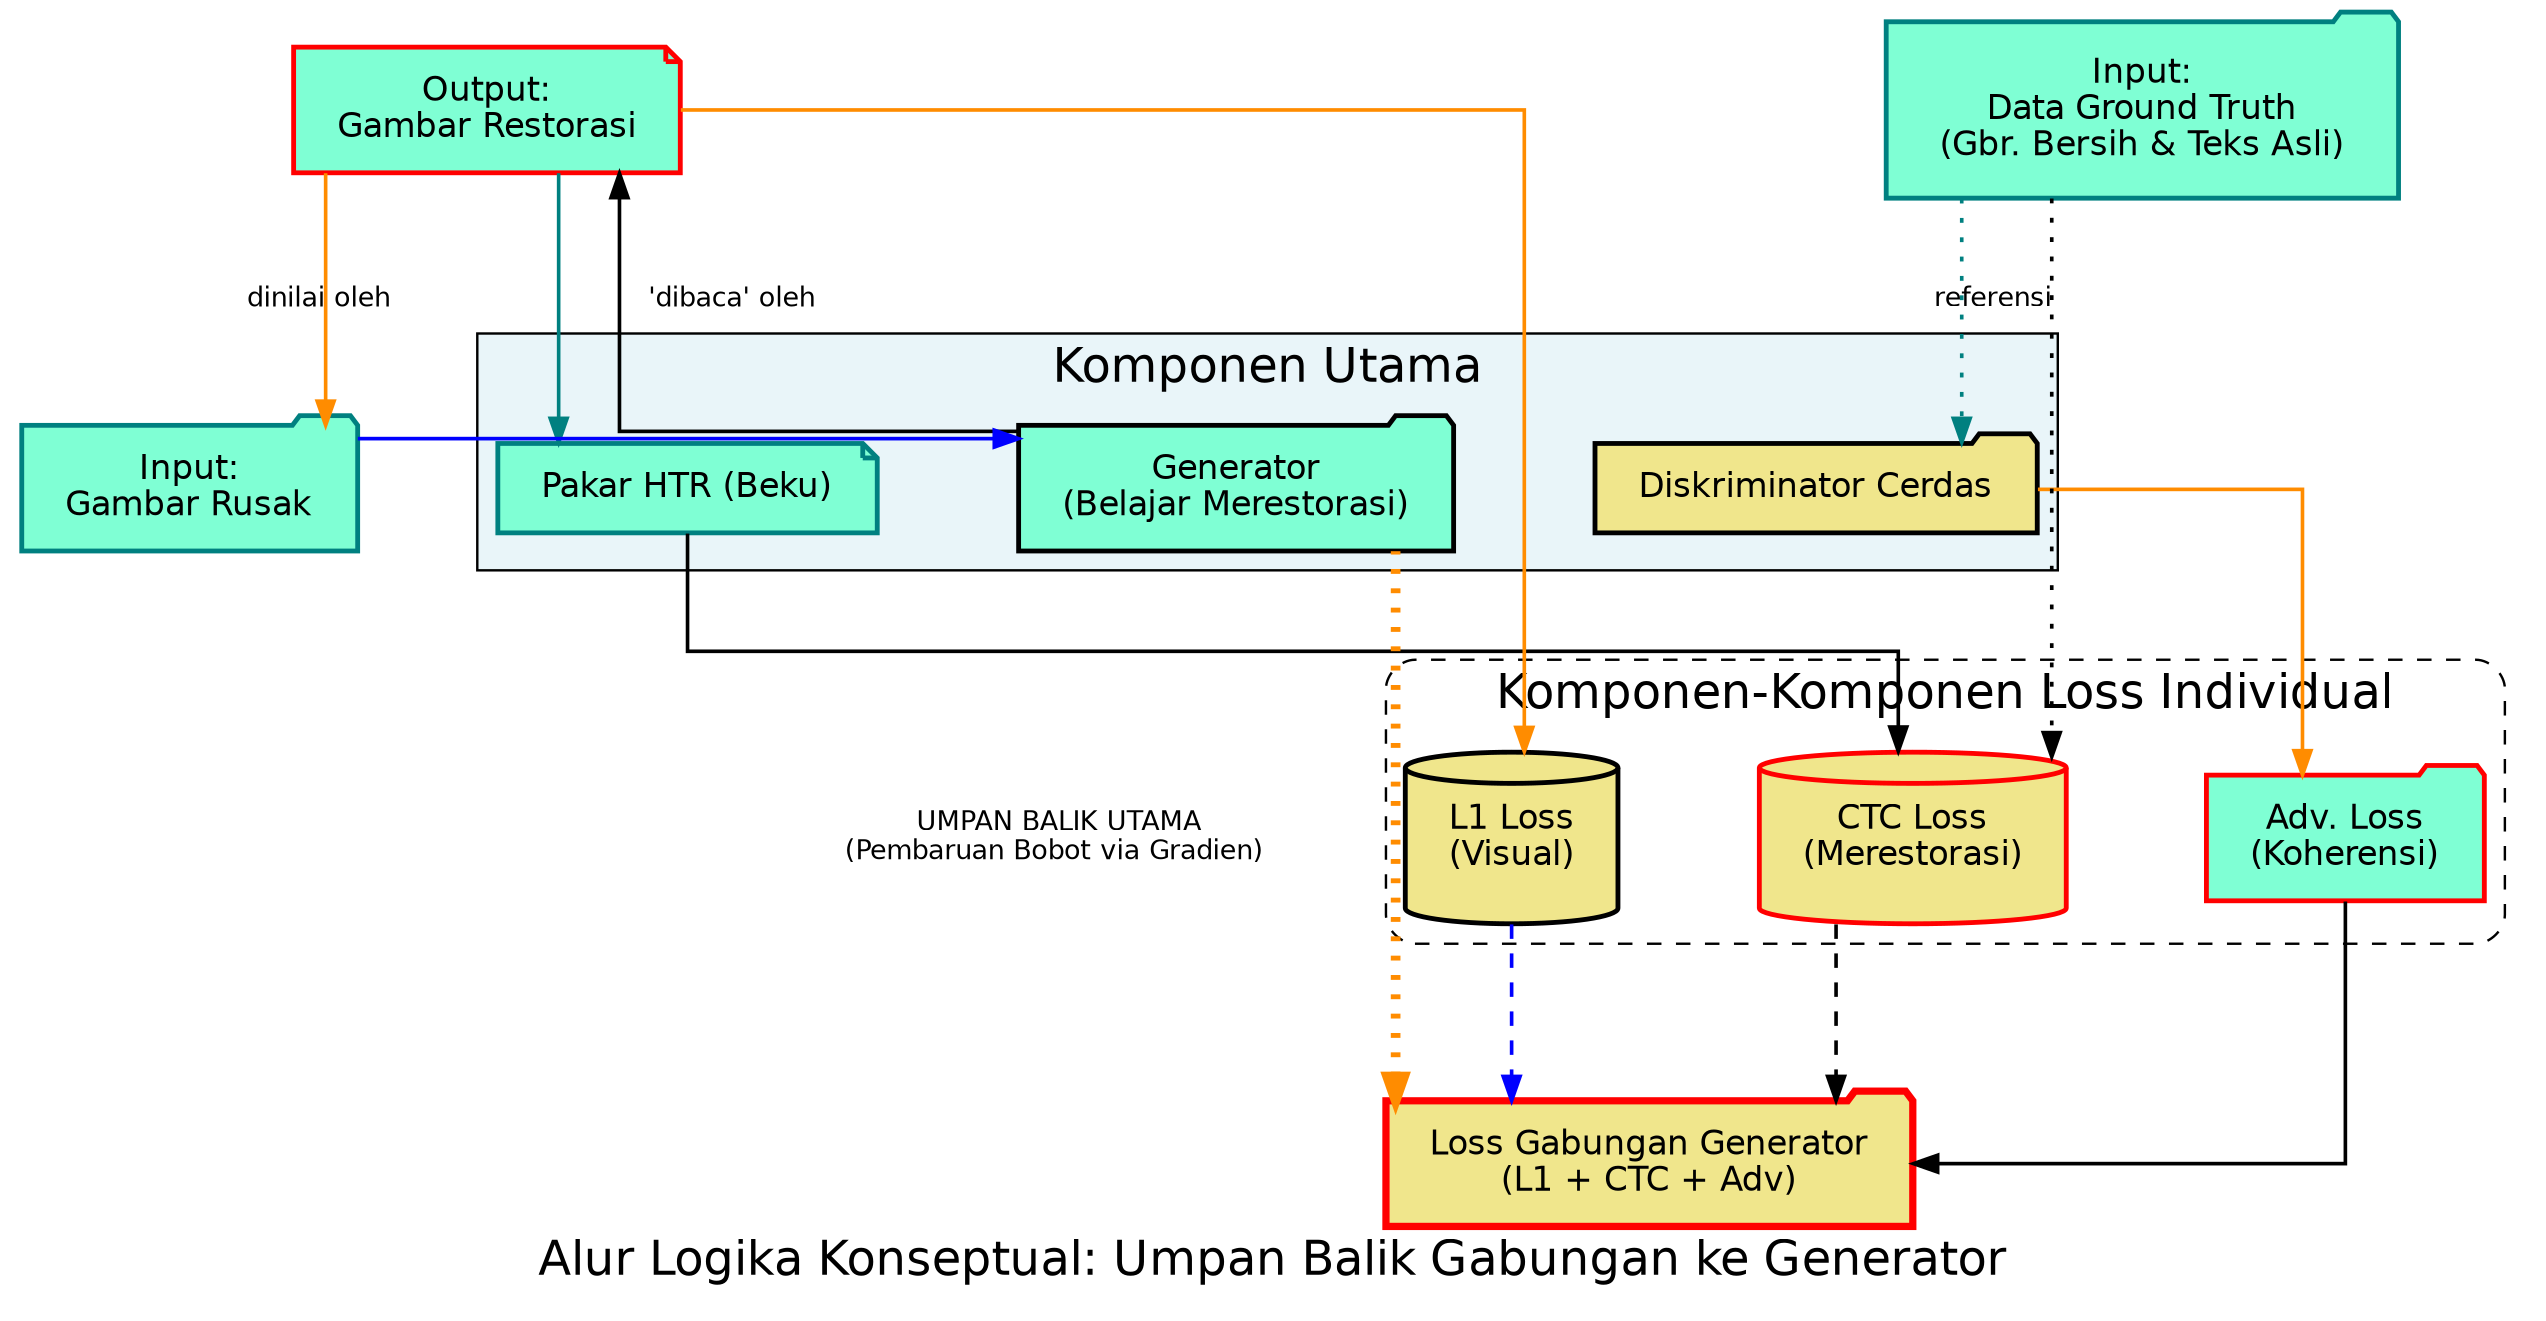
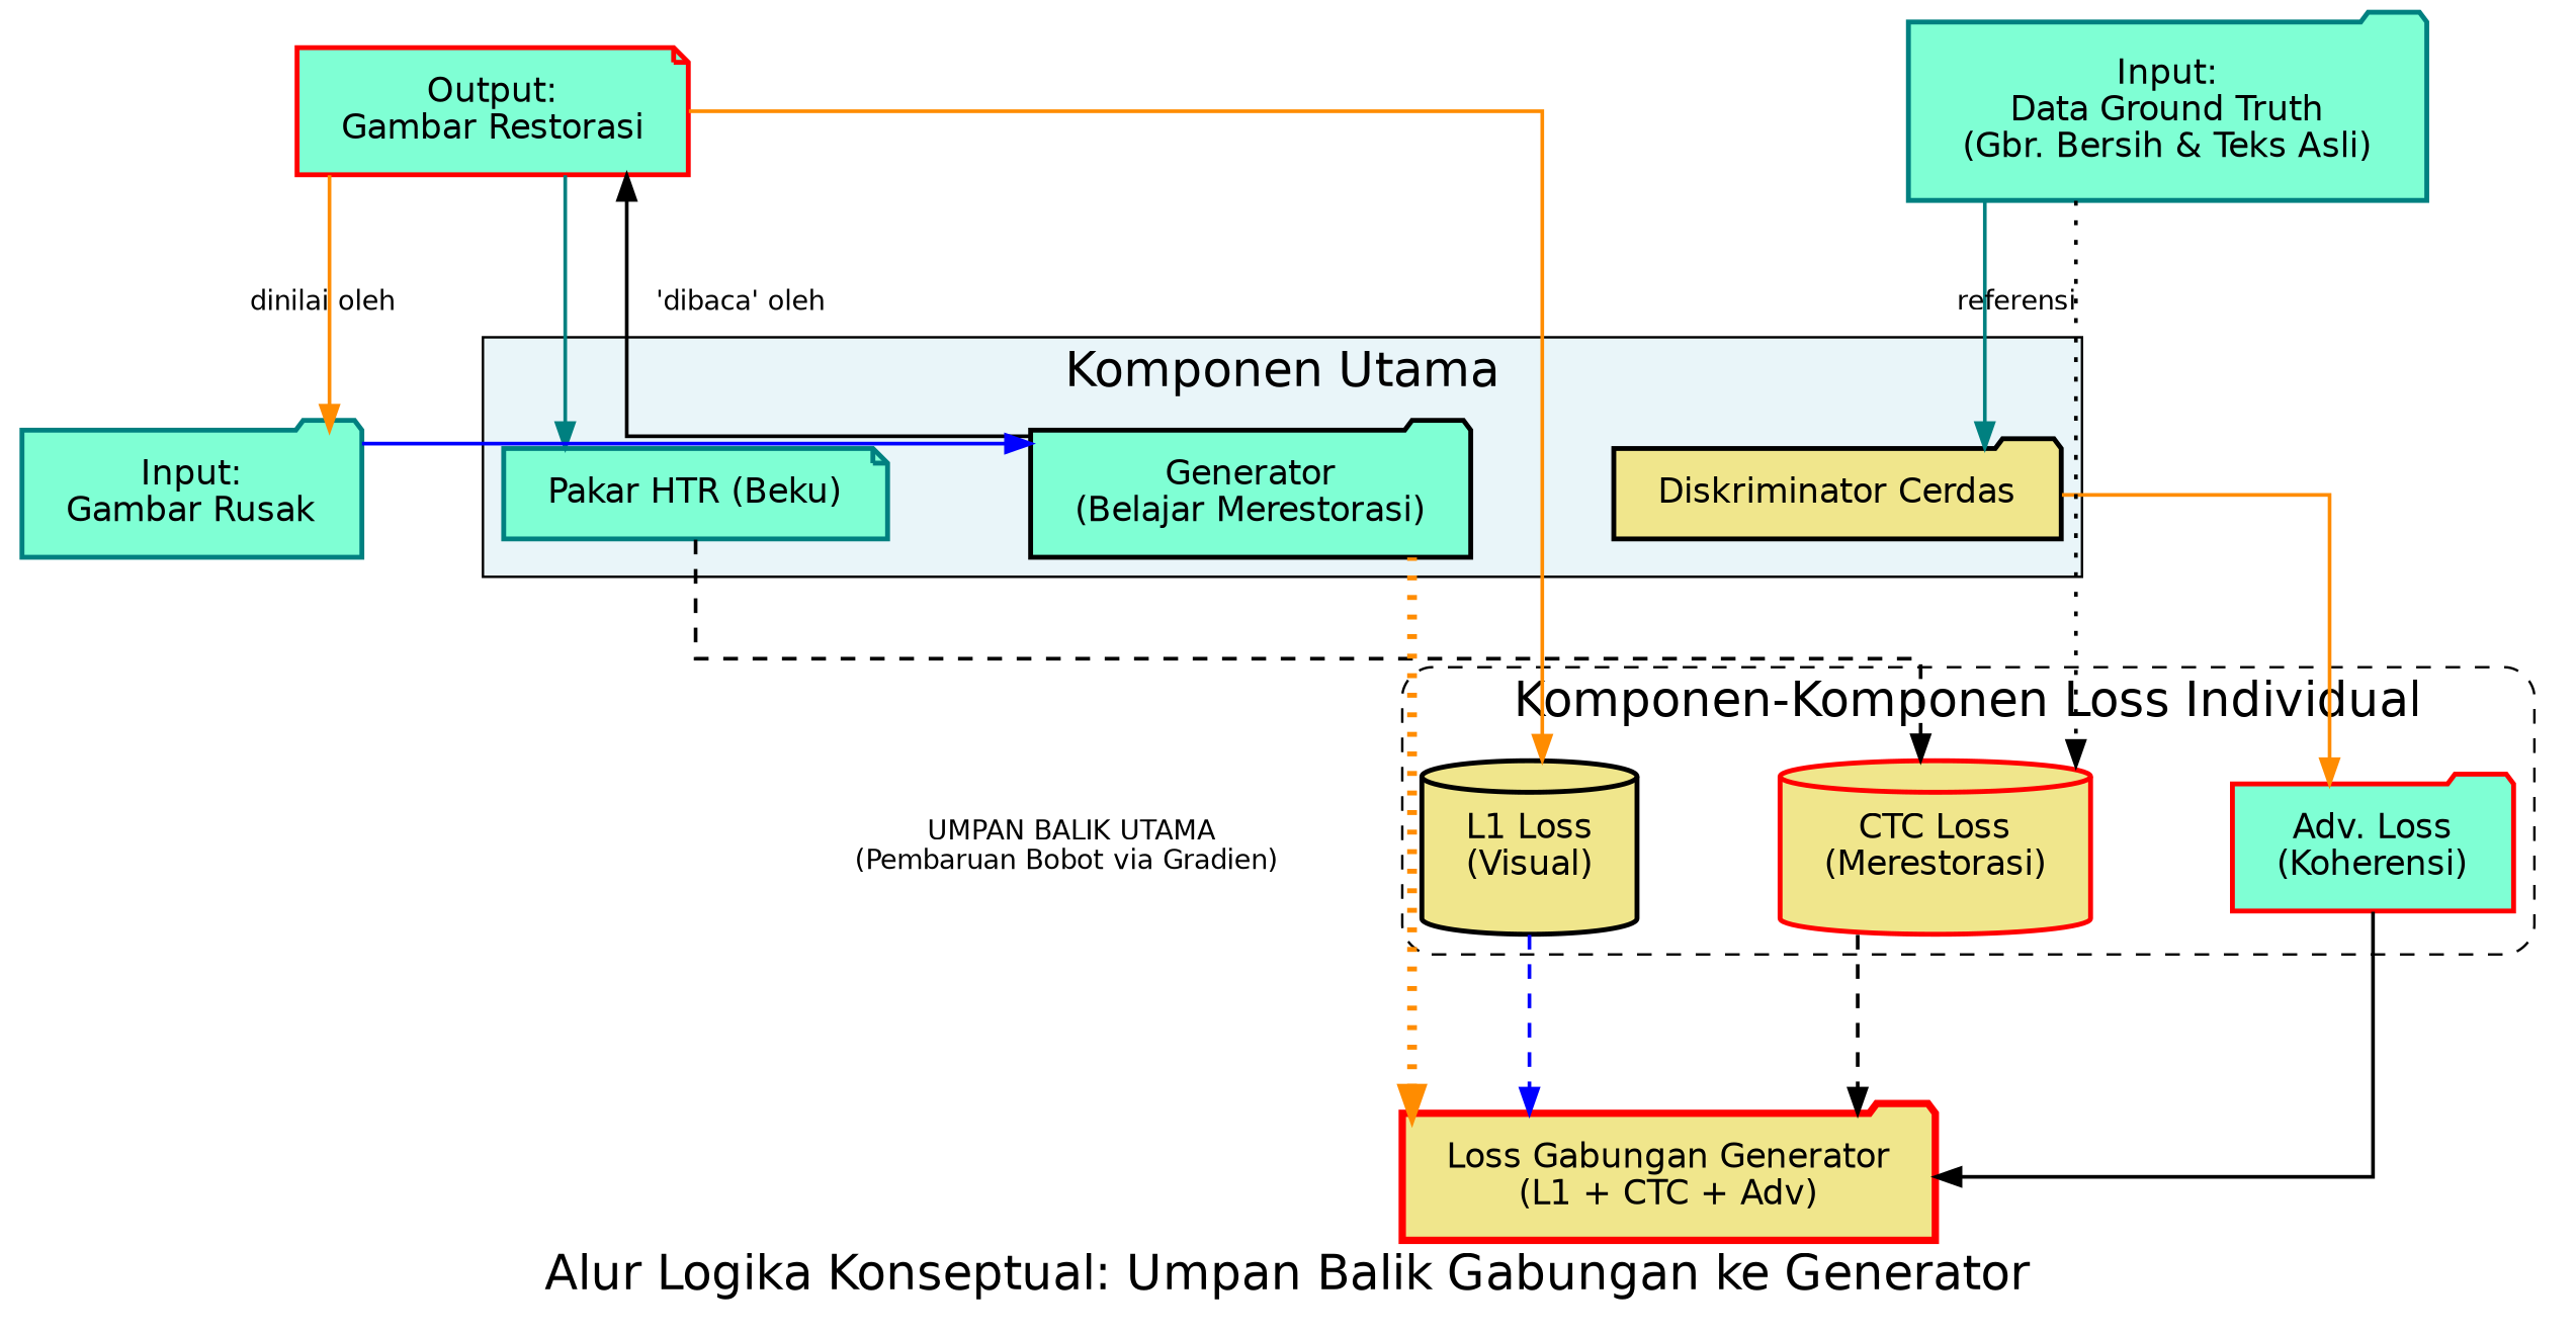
  digraph {
    fontname=Helvetica
    fontsize=20
    label="Alur Logika Konseptual: Umpan Balik Gabungan ke Generator"
    nodesep=0.8
    rankdir=TB
    ranksep=1.0
    splines=ortho
    node [color=red fillcolor=aquamarine fontname=Helvetica margin="0.25,0.15" penwidth=2 shape=folder style="filled,rounded"]
    edge [color=black fontname=Helvetica fontsize=11 penwidth=1.5]
    n1 [color=black label="Generator\n(Belajar Merestorasi)"]
    n2 [color=black fillcolor=khaki label="Diskriminator Cerdas"]
    n3 [color=teal label="Pakar HTR (Beku)" shape=note]
    n4 [color=black fillcolor=khaki label="L1 Loss\n(Visual)" shape=cylinder]
    n5 [fillcolor=khaki label="CTC Loss\n(Merestorasi)" shape=cylinder]
    n6 [label="Adv. Loss\n(Koherensi)"]
    n7 [label="Output:\nGambar Restorasi" shape=note]
    n8 [fillcolor=khaki label="Loss Gabungan Generator\n(L1 + CTC + Adv)" penwidth=3 style=filled]
    n9 [color=teal label="Input:\nGambar Rusak"]
    n10 [color=teal label="Input:\nData Ground Truth\n(Gbr. Bersih & Teks Asli)" margin="0.3,0.2"]
    subgraph cluster_1 {
      fillcolor="#E9F5F9"
      label="Komponen Utama"
      style=filled
      n1
      n2
      n3
    }
    subgraph cluster_2 {
      label="Komponen-Komponen Loss Individual"
      style="dashed,rounded"
      n4
      n5
      n6
    }
    n1 -> n7
    n2 -> n6 [color=darkorange]
-   n3 -> n5
+   n3 -> n5 [style=dashed]
    n4 -> n8 [color=blue style=dashed]
    n5 -> n8 [style=dashed]
    n6 -> n8 [style=solid]
    n7 -> n3 [color=teal label=" 'dibaca' oleh"]
    n7 -> n4 [color=darkorange]
    n7 -> n9 [color=darkorange label=" dinilai oleh"]
    n8 -> n1 [color=darkorange dir=back label=" UMPAN BALIK UTAMA\n(Pembaruan Bobot via Gradien)" penwidth=4 style="dotted, bold"]
    n9 -> n1 [color=blue]
-   n10 -> n2 [color=teal label=" referensi" style=dotted]
+   n10 -> n2 [color=teal label=" referensi" style=solid]
    n10 -> n5 [style=dotted]
  }
